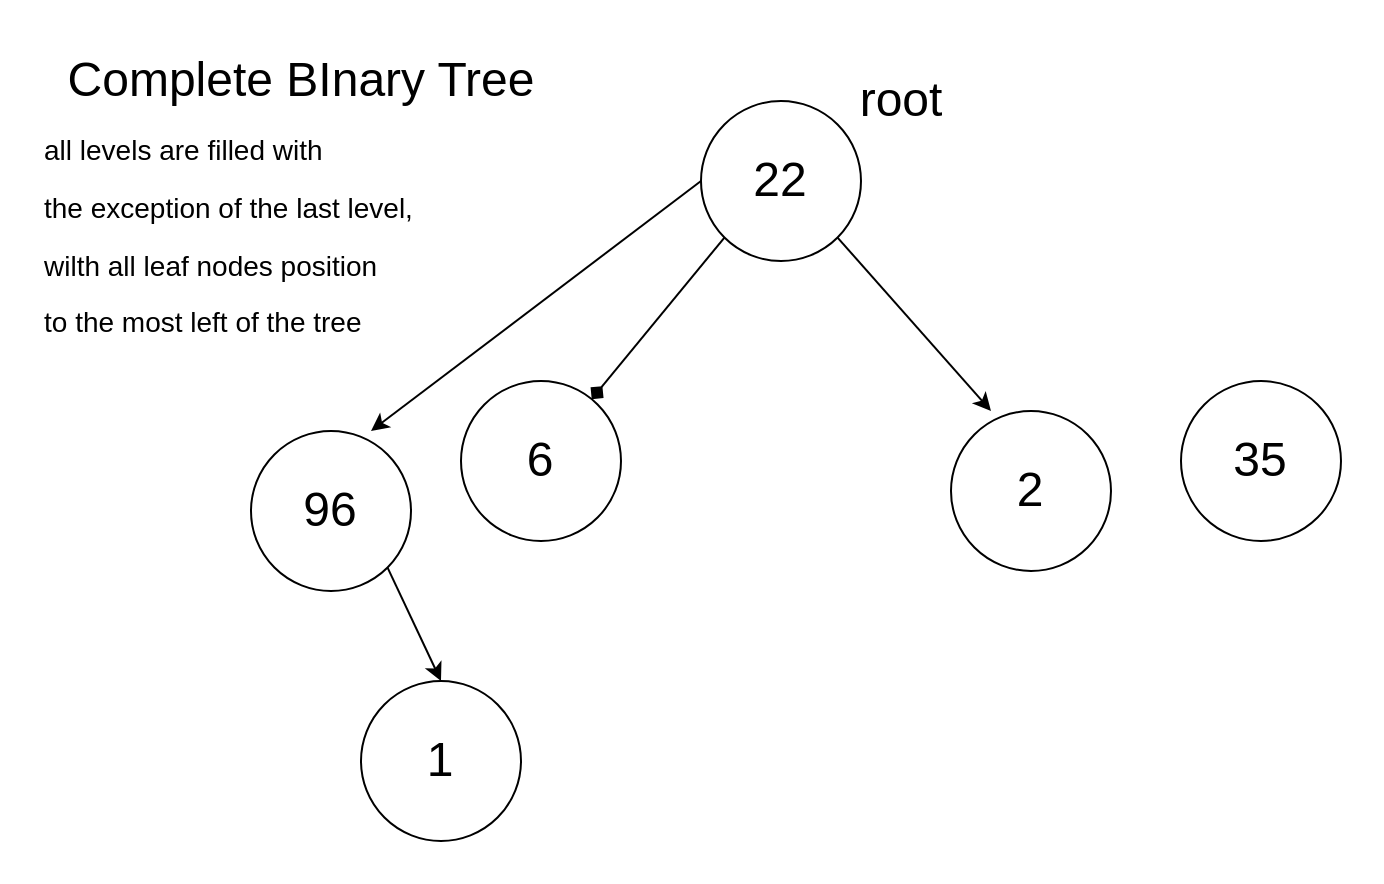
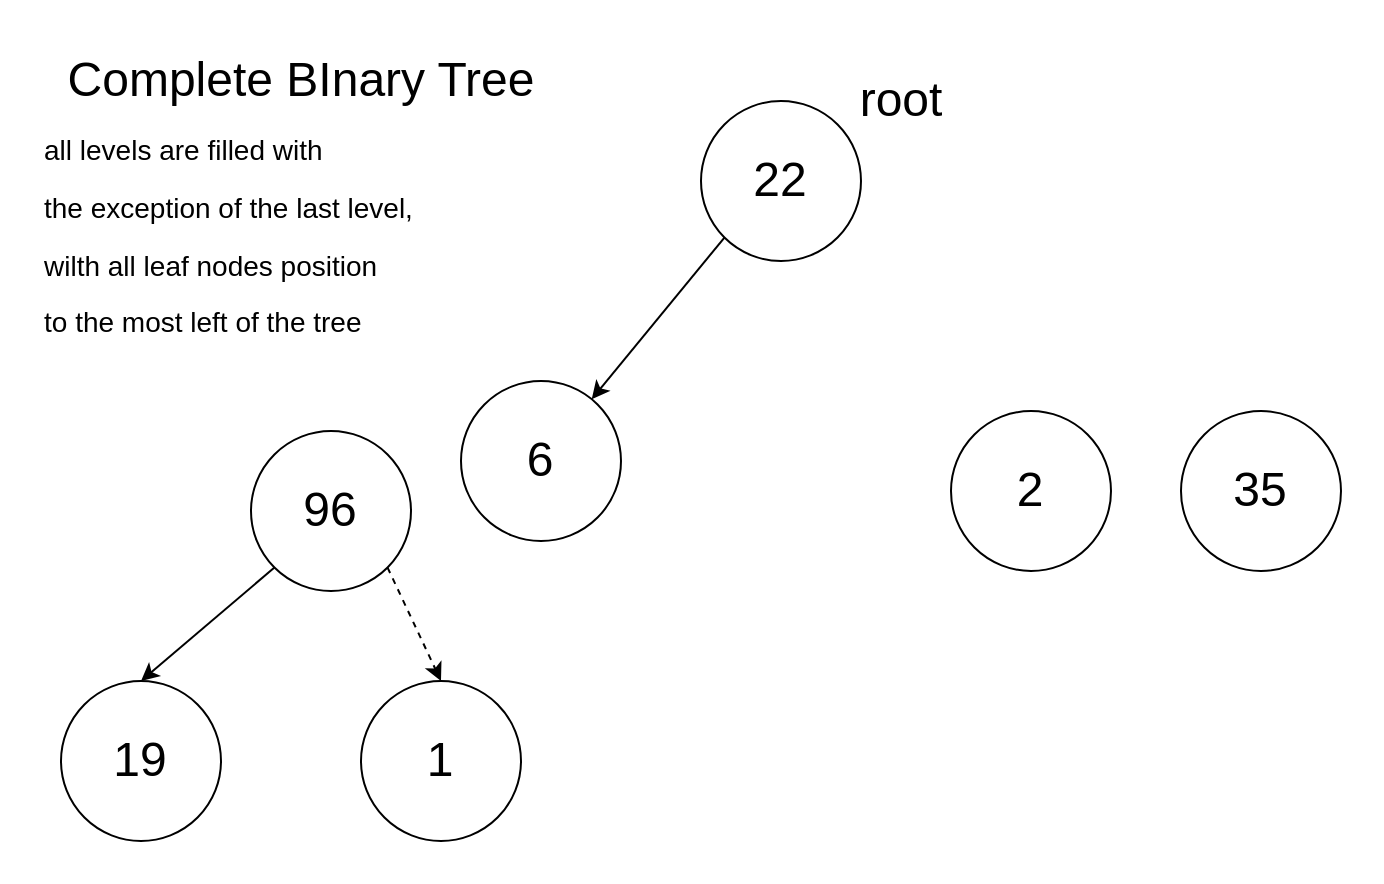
  <mxCell id="0" />
  <mxCell id="1" parent="0" />
- <mxCell id="2" style="edgeStyle=none;html=1;exitX=0;exitY=1;exitDx=0;exitDy=0;fontSize=24;endArrow=diamond;" edge="1" parent="1" source="5" target="9"><mxGeometry relative="1" as="geometry" /></mxCell>
- <mxCell id="3" style="edgeStyle=none;html=1;exitX=0;exitY=0.5;exitDx=0;exitDy=0;entryX=0.75;entryY=0;entryDx=0;entryDy=0;entryPerimeter=0;fontSize=24;" edge="1" parent="1" source="5" target="8"><mxGeometry relative="1" as="geometry" /></mxCell>
- <mxCell id="4" style="edgeStyle=none;html=1;exitX=1;exitY=1;exitDx=0;exitDy=0;entryX=0.25;entryY=0;entryDx=0;entryDy=0;entryPerimeter=0;fontSize=24;" edge="1" parent="1" source="5" target="10"><mxGeometry relative="1" as="geometry" /></mxCell>
+ <mxCell id="2" style="edgeStyle=none;html=1;exitX=0;exitY=1;exitDx=0;exitDy=0;fontSize=24;" edge="1" parent="1" source="5" target="9"><mxGeometry relative="1" as="geometry" /></mxCell>
  <mxCell id="5" value="&lt;font style=&quot;font-size: 24px;&quot;&gt;22&lt;/font&gt;" style="ellipse;whiteSpace=wrap;html=1;aspect=fixed;" vertex="1" parent="1"><mxGeometry x="350" y="50" width="80" height="80" as="geometry" /></mxCell>
- <mxCell id="7" style="edgeStyle=none;html=1;exitX=1;exitY=1;exitDx=0;exitDy=0;entryX=0.5;entryY=0;entryDx=0;entryDy=0;fontSize=24;" edge="1" parent="1" source="8" target="12"><mxGeometry relative="1" as="geometry" /></mxCell>
+ <mxCell id="6" style="edgeStyle=none;html=1;exitX=0;exitY=1;exitDx=0;exitDy=0;entryX=0.5;entryY=0;entryDx=0;entryDy=0;fontSize=24;" edge="1" parent="1" source="8" target="13"><mxGeometry relative="1" as="geometry" /></mxCell>
+ <mxCell id="7" style="edgeStyle=none;html=1;exitX=1;exitY=1;exitDx=0;exitDy=0;entryX=0.5;entryY=0;entryDx=0;entryDy=0;fontSize=24;dashed=1;" edge="1" parent="1" source="8" target="12"><mxGeometry relative="1" as="geometry" /></mxCell>
  <mxCell id="8" value="&lt;font style=&quot;font-size: 24px;&quot;&gt;96&lt;/font&gt;" style="ellipse;whiteSpace=wrap;html=1;aspect=fixed;" vertex="1" parent="1"><mxGeometry x="125" y="215" width="80" height="80" as="geometry" /></mxCell>
  <mxCell id="9" value="&lt;span style=&quot;font-size: 24px;&quot;&gt;6&lt;/span&gt;" style="ellipse;whiteSpace=wrap;html=1;aspect=fixed;" vertex="1" parent="1"><mxGeometry x="230" y="190" width="80" height="80" as="geometry" /></mxCell>
  <mxCell id="10" value="&lt;font style=&quot;font-size: 24px;&quot;&gt;2&lt;/font&gt;" style="ellipse;whiteSpace=wrap;html=1;aspect=fixed;" vertex="1" parent="1"><mxGeometry x="475" y="205" width="80" height="80" as="geometry" /></mxCell>
- <mxCell id="11" value="&lt;font style=&quot;font-size: 24px;&quot;&gt;35&lt;/font&gt;" style="ellipse;whiteSpace=wrap;html=1;aspect=fixed;" vertex="1" parent="1"><mxGeometry x="590" y="190" width="80" height="80" as="geometry" /></mxCell>
+ <mxCell id="11" value="&lt;font style=&quot;font-size: 24px;&quot;&gt;35&lt;/font&gt;" style="ellipse;whiteSpace=wrap;html=1;aspect=fixed;" vertex="1" parent="1"><mxGeometry x="590" y="205" width="80" height="80" as="geometry" /></mxCell>
  <mxCell id="12" value="&lt;font style=&quot;font-size: 24px;&quot;&gt;1&lt;/font&gt;" style="ellipse;whiteSpace=wrap;html=1;aspect=fixed;" vertex="1" parent="1"><mxGeometry x="180" y="340" width="80" height="80" as="geometry" /></mxCell>
+ <mxCell id="13" value="&lt;span style=&quot;font-size: 24px;&quot;&gt;19&lt;/span&gt;" style="ellipse;whiteSpace=wrap;html=1;aspect=fixed;" vertex="1" parent="1"><mxGeometry x="30" y="340" width="80" height="80" as="geometry" /></mxCell>
  <mxCell id="14" value="root" style="text;html=1;align=center;verticalAlign=middle;resizable=0;points=[];autosize=1;strokeColor=none;fillColor=none;fontSize=24;" vertex="1" parent="1"><mxGeometry x="420" y="30" width="60" height="40" as="geometry" /></mxCell>
  <mxCell id="15" value="&lt;font style=&quot;font-size: 24px;&quot;&gt;Complete BInary Tree&lt;/font&gt;" style="text;html=1;align=center;verticalAlign=middle;resizable=0;points=[];autosize=1;strokeColor=none;fillColor=none;" vertex="1" parent="1"><mxGeometry x="20" y="20" width="260" height="40" as="geometry" /></mxCell>
  <mxCell id="16" value="&lt;font style=&quot;font-size: 14px;&quot;&gt;all levels are filled with&lt;br&gt;the exception of the last level,&lt;br&gt;wilth all leaf nodes position&lt;br&gt;to the most left of the tree&lt;/font&gt;" style="text;html=1;align=left;verticalAlign=middle;resizable=0;points=[];autosize=1;strokeColor=none;fillColor=none;fontSize=24;" vertex="1" parent="1"><mxGeometry x="20" y="50" width="210" height="130" as="geometry" /></mxCell>
